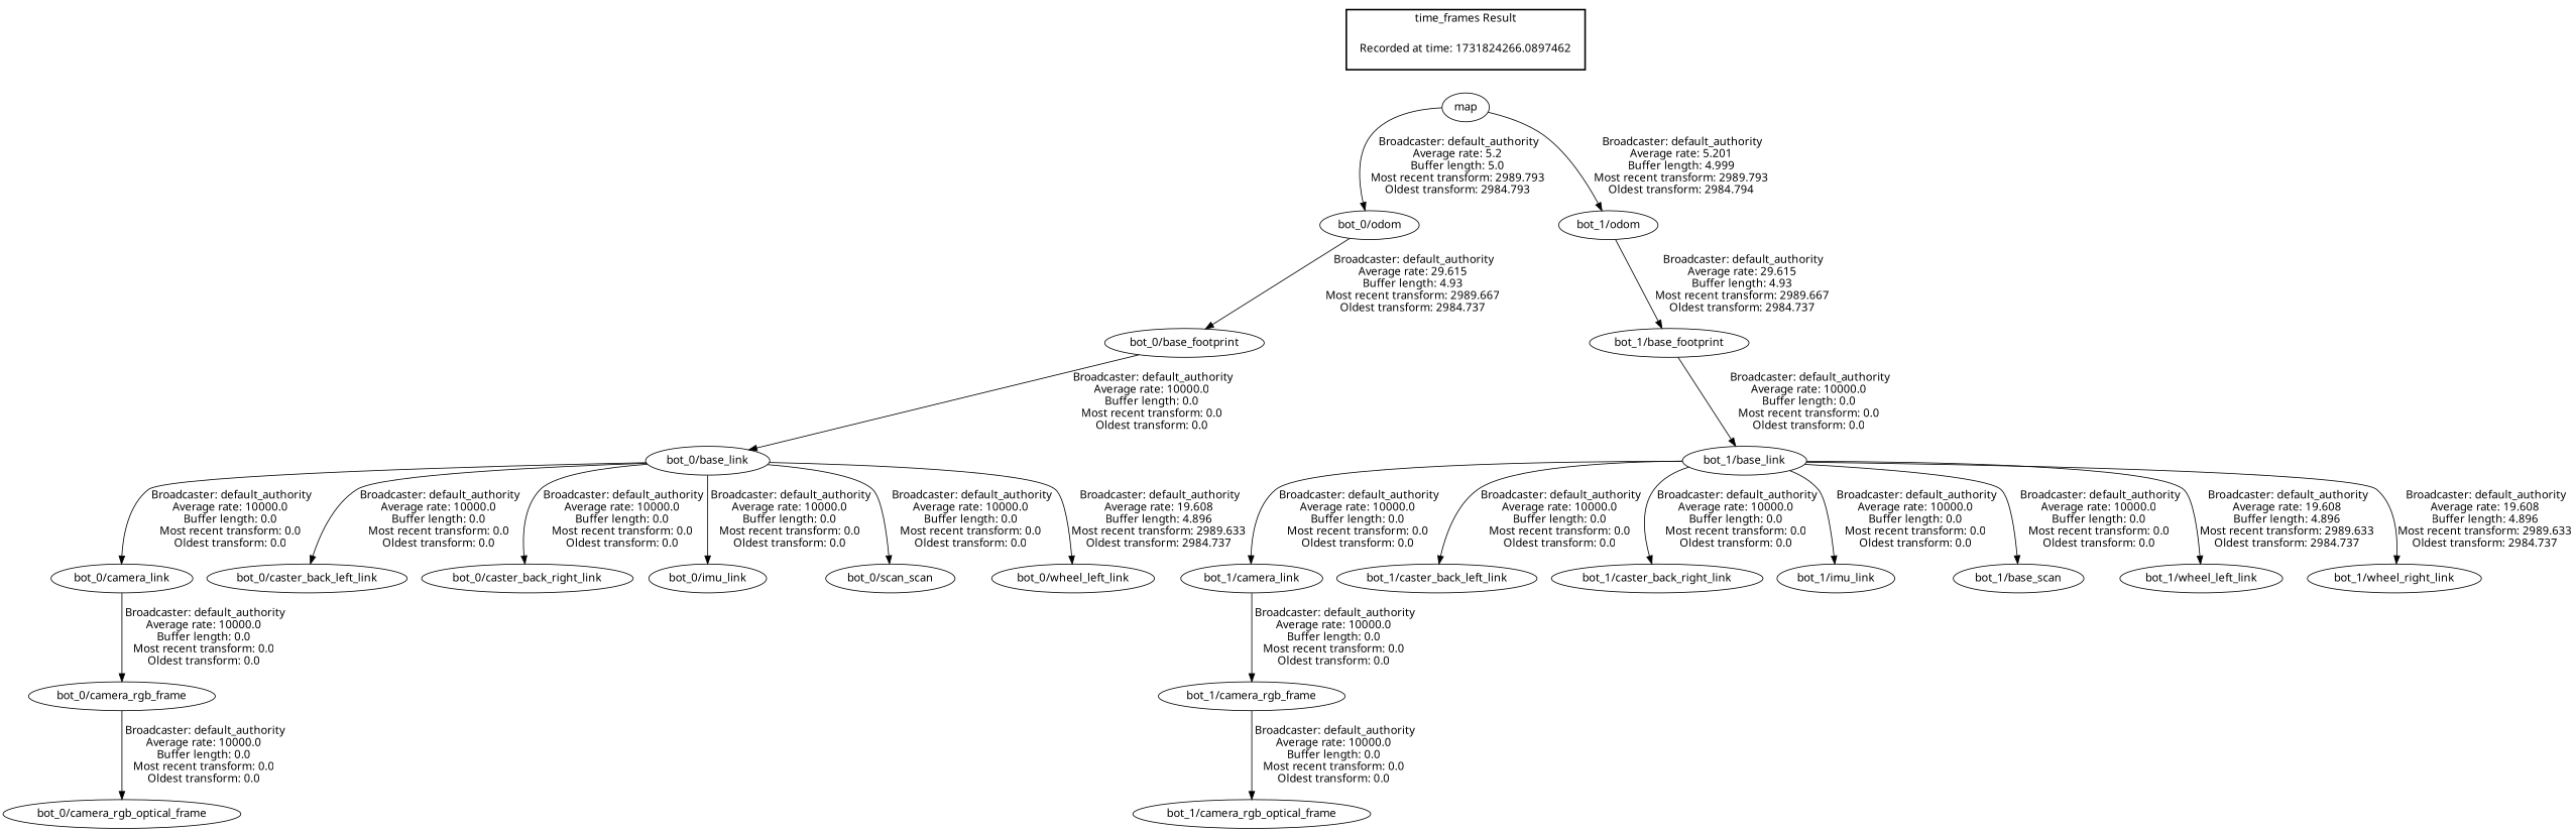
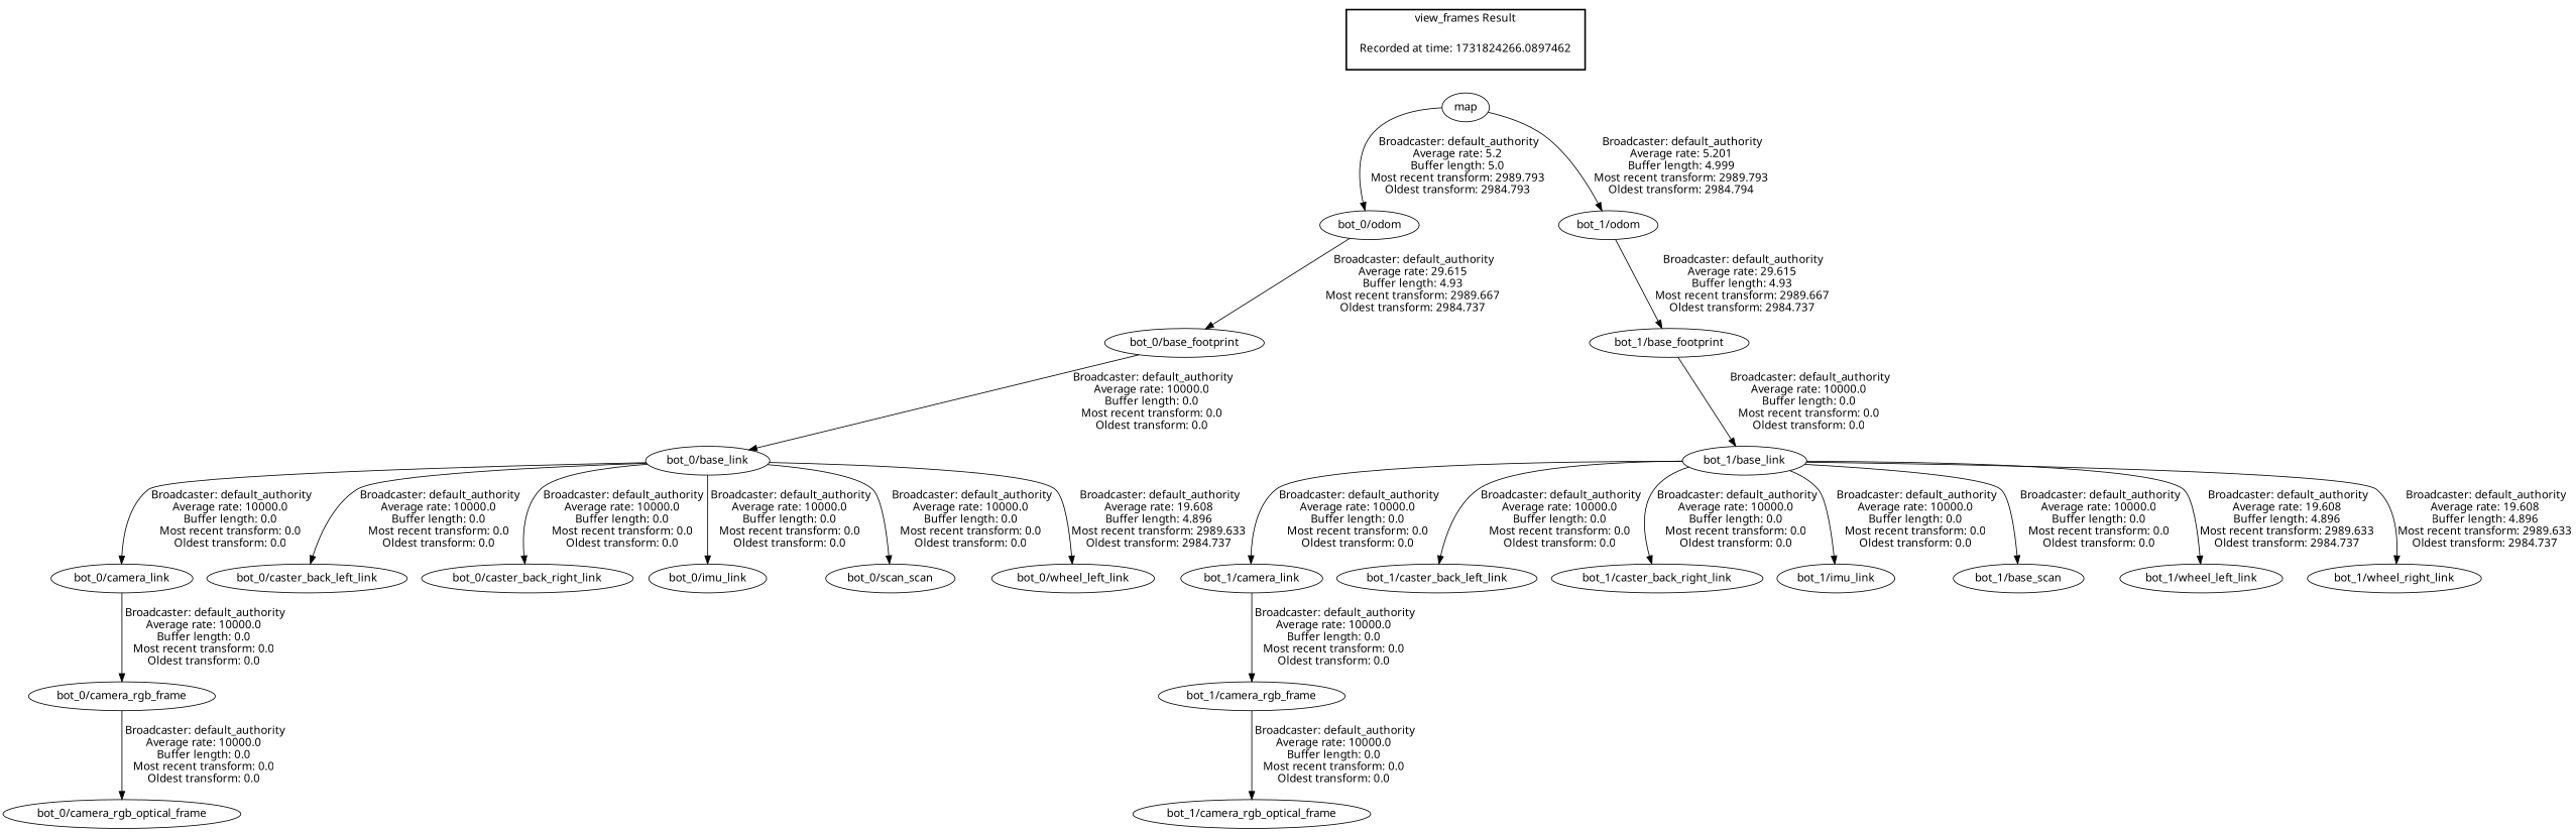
  digraph {
    fontname="Noto Sans"
    node [fontname="Noto Sans"]
    edge [fontname="Noto Sans"]
    "Recorded at time: 1731824266.0897462" [shape=plaintext]
    map
    "bot_0/odom"
    "bot_1/odom"
    "bot_0/base_footprint"
    "bot_1/base_footprint"
    "bot_0/base_link"
    "bot_0/camera_link"
    "bot_0/caster_back_left_link"
    "bot_0/caster_back_right_link"
    "bot_0/imu_link"
    n12 [label="bot_0/scan_scan"]
    "bot_0/wheel_left_link"
    "bot_0/camera_rgb_frame"
    "bot_0/camera_rgb_optical_frame"
    "bot_1/base_link"
    "bot_1/camera_link"
    "bot_1/caster_back_left_link"
    "bot_1/caster_back_right_link"
    "bot_1/imu_link"
    "bot_1/base_scan"
    "bot_1/wheel_left_link"
    "bot_1/wheel_right_link"
    "bot_1/camera_rgb_frame"
    "bot_1/camera_rgb_optical_frame"
    subgraph cluster_1 {
      color=black
-     label="time_frames Result"
+     label="view_frames Result"
      style=bold
      "Recorded at time: 1731824266.0897462"
    }
    "Recorded at time: 1731824266.0897462" -> map [style=invis]
    map -> "bot_0/odom" [label=" Broadcaster: default_authority\nAverage rate: 5.2\nBuffer length: 5.0\nMost recent transform: 2989.793\nOldest transform: 2984.793\n"]
    map -> "bot_1/odom" [label=" Broadcaster: default_authority\nAverage rate: 5.201\nBuffer length: 4.999\nMost recent transform: 2989.793\nOldest transform: 2984.794\n"]
    "bot_0/odom" -> "bot_0/base_footprint" [label=" Broadcaster: default_authority\nAverage rate: 29.615\nBuffer length: 4.93\nMost recent transform: 2989.667\nOldest transform: 2984.737\n"]
    "bot_1/odom" -> "bot_1/base_footprint" [label=" Broadcaster: default_authority\nAverage rate: 29.615\nBuffer length: 4.93\nMost recent transform: 2989.667\nOldest transform: 2984.737\n"]
    "bot_0/base_footprint" -> "bot_0/base_link" [label=" Broadcaster: default_authority\nAverage rate: 10000.0\nBuffer length: 0.0\nMost recent transform: 0.0\nOldest transform: 0.0\n"]
    "bot_1/base_footprint" -> "bot_1/base_link" [label=" Broadcaster: default_authority\nAverage rate: 10000.0\nBuffer length: 0.0\nMost recent transform: 0.0\nOldest transform: 0.0\n"]
    "bot_0/base_link" -> "bot_0/camera_link" [label=" Broadcaster: default_authority\nAverage rate: 10000.0\nBuffer length: 0.0\nMost recent transform: 0.0\nOldest transform: 0.0\n"]
    "bot_0/base_link" -> "bot_0/caster_back_left_link" [label=" Broadcaster: default_authority\nAverage rate: 10000.0\nBuffer length: 0.0\nMost recent transform: 0.0\nOldest transform: 0.0\n"]
    "bot_0/base_link" -> "bot_0/caster_back_right_link" [label=" Broadcaster: default_authority\nAverage rate: 10000.0\nBuffer length: 0.0\nMost recent transform: 0.0\nOldest transform: 0.0\n"]
    "bot_0/base_link" -> "bot_0/imu_link" [label=" Broadcaster: default_authority\nAverage rate: 10000.0\nBuffer length: 0.0\nMost recent transform: 0.0\nOldest transform: 0.0\n"]
    "bot_0/base_link" -> n12 [label=" Broadcaster: default_authority\nAverage rate: 10000.0\nBuffer length: 0.0\nMost recent transform: 0.0\nOldest transform: 0.0\n"]
    "bot_0/base_link" -> "bot_0/wheel_left_link" [label=" Broadcaster: default_authority\nAverage rate: 19.608\nBuffer length: 4.896\nMost recent transform: 2989.633\nOldest transform: 2984.737\n"]
    "bot_0/camera_link" -> "bot_0/camera_rgb_frame" [label=" Broadcaster: default_authority\nAverage rate: 10000.0\nBuffer length: 0.0\nMost recent transform: 0.0\nOldest transform: 0.0\n"]
    "bot_0/camera_rgb_frame" -> "bot_0/camera_rgb_optical_frame" [label=" Broadcaster: default_authority\nAverage rate: 10000.0\nBuffer length: 0.0\nMost recent transform: 0.0\nOldest transform: 0.0\n"]
    "bot_1/base_link" -> "bot_1/camera_link" [label=" Broadcaster: default_authority\nAverage rate: 10000.0\nBuffer length: 0.0\nMost recent transform: 0.0\nOldest transform: 0.0\n"]
    "bot_1/base_link" -> "bot_1/caster_back_left_link" [label=" Broadcaster: default_authority\nAverage rate: 10000.0\nBuffer length: 0.0\nMost recent transform: 0.0\nOldest transform: 0.0\n"]
    "bot_1/base_link" -> "bot_1/caster_back_right_link" [label=" Broadcaster: default_authority\nAverage rate: 10000.0\nBuffer length: 0.0\nMost recent transform: 0.0\nOldest transform: 0.0\n"]
    "bot_1/base_link" -> "bot_1/imu_link" [label=" Broadcaster: default_authority\nAverage rate: 10000.0\nBuffer length: 0.0\nMost recent transform: 0.0\nOldest transform: 0.0\n"]
    "bot_1/base_link" -> "bot_1/base_scan" [label=" Broadcaster: default_authority\nAverage rate: 10000.0\nBuffer length: 0.0\nMost recent transform: 0.0\nOldest transform: 0.0\n"]
    "bot_1/base_link" -> "bot_1/wheel_left_link" [label=" Broadcaster: default_authority\nAverage rate: 19.608\nBuffer length: 4.896\nMost recent transform: 2989.633\nOldest transform: 2984.737\n"]
    "bot_1/base_link" -> "bot_1/wheel_right_link" [label=" Broadcaster: default_authority\nAverage rate: 19.608\nBuffer length: 4.896\nMost recent transform: 2989.633\nOldest transform: 2984.737\n"]
    "bot_1/camera_link" -> "bot_1/camera_rgb_frame" [label=" Broadcaster: default_authority\nAverage rate: 10000.0\nBuffer length: 0.0\nMost recent transform: 0.0\nOldest transform: 0.0\n"]
    "bot_1/camera_rgb_frame" -> "bot_1/camera_rgb_optical_frame" [label=" Broadcaster: default_authority\nAverage rate: 10000.0\nBuffer length: 0.0\nMost recent transform: 0.0\nOldest transform: 0.0\n"]
  }
